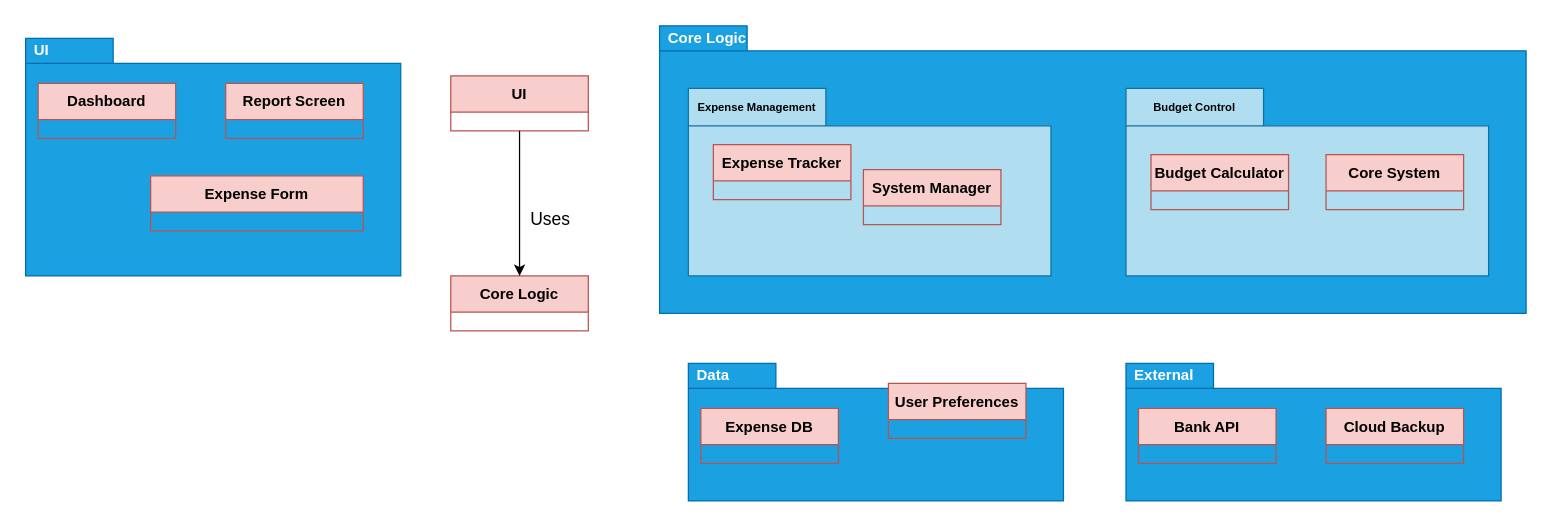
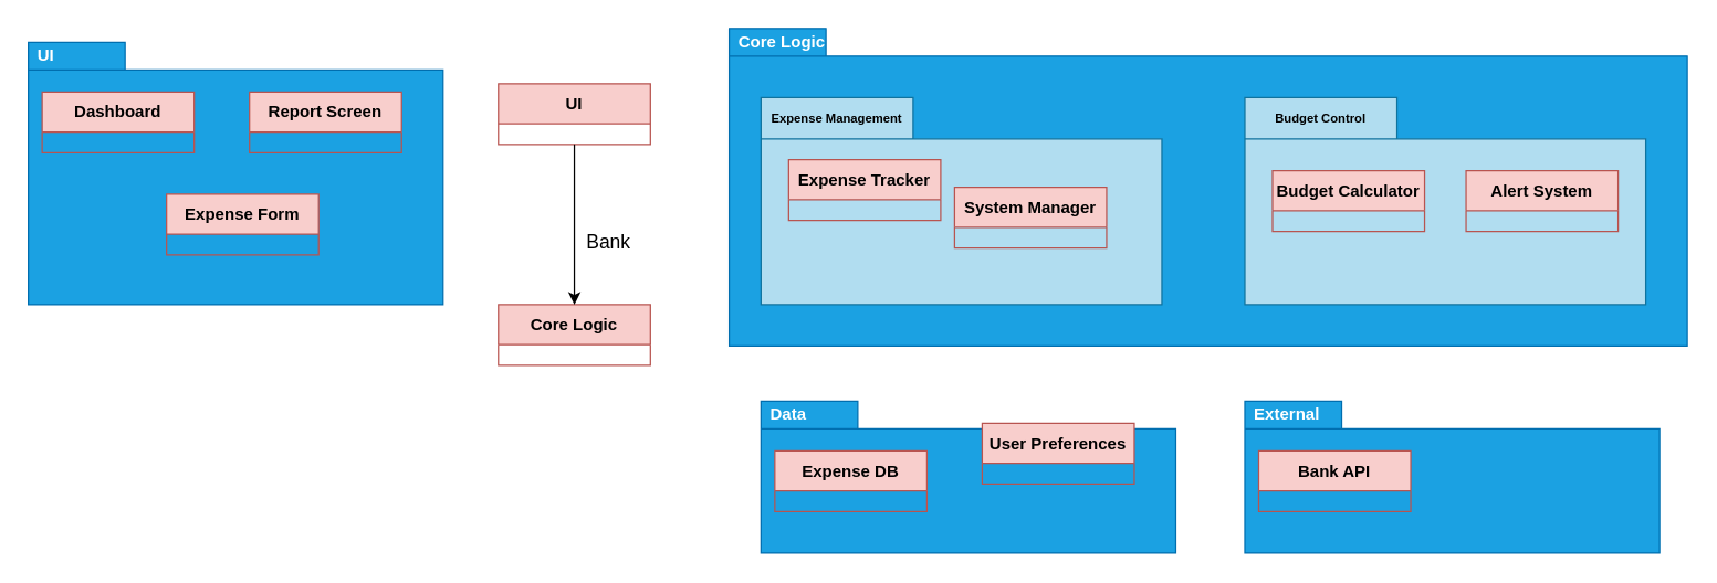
  <mxCell id="0" />
  <mxCell id="1" parent="0" />
  <mxCell id="2" value="UI" style="shape=folder;xSize=90;align=left;spacingLeft=10;align=left;verticalAlign=top;spacingLeft=5;spacingTop=-4;tabWidth=70;tabHeight=20;tabPosition=left;html=1;recursiveResize=0;fillColor=#1ba1e2;fontColor=#ffffff;strokeColor=#006EAF;fontStyle=1" vertex="1" parent="1"><mxGeometry x="20" y="30" width="300" height="190" as="geometry" /></mxCell>
  <mxCell id="3" value="Dashboard" style="swimlane;fontStyle=1;align=center;verticalAlign=middle;childLayout=stackLayout;horizontal=1;startSize=29;horizontalStack=0;resizeParent=1;resizeParentMax=0;resizeLast=0;collapsible=0;marginBottom=0;html=1;whiteSpace=wrap;fillColor=#f8cecc;strokeColor=#b85450;" vertex="1" parent="2"><mxGeometry x="10" y="36" width="110" height="44" as="geometry" /></mxCell>
  <mxCell id="4" value="Report Screen" style="swimlane;fontStyle=1;align=center;verticalAlign=middle;childLayout=stackLayout;horizontal=1;startSize=29;horizontalStack=0;resizeParent=1;resizeParentMax=0;resizeLast=0;collapsible=0;marginBottom=0;html=1;whiteSpace=wrap;fillColor=#f8cecc;strokeColor=#b85450;" vertex="1" parent="2"><mxGeometry x="160" y="36" width="110" height="44" as="geometry" /></mxCell>
- <mxCell id="5" value="Expense Form" style="swimlane;fontStyle=1;align=center;verticalAlign=middle;childLayout=stackLayout;horizontal=1;startSize=29;horizontalStack=0;resizeParent=1;resizeParentMax=0;resizeLast=0;collapsible=0;marginBottom=0;html=1;whiteSpace=wrap;fillColor=#f8cecc;strokeColor=#b85450;" vertex="1" parent="2"><mxGeometry x="100" y="110" width="170" height="44" as="geometry" /></mxCell>
+ <mxCell id="5" value="Expense Form" style="swimlane;fontStyle=1;align=center;verticalAlign=middle;childLayout=stackLayout;horizontal=1;startSize=29;horizontalStack=0;resizeParent=1;resizeParentMax=0;resizeLast=0;collapsible=0;marginBottom=0;html=1;whiteSpace=wrap;fillColor=#f8cecc;strokeColor=#b85450;" vertex="1" parent="2"><mxGeometry x="100" y="110" width="110" height="44" as="geometry" /></mxCell>
  <mxCell id="6" value="Core Logic" style="shape=folder;xSize=90;align=left;spacingLeft=10;align=left;verticalAlign=top;spacingLeft=5;spacingTop=-4;tabWidth=70;tabHeight=20;tabPosition=left;html=1;recursiveResize=0;fillColor=#1ba1e2;fontColor=#ffffff;strokeColor=#006EAF;fontStyle=1" vertex="1" parent="1"><mxGeometry x="527" y="20" width="693" height="230" as="geometry" /></mxCell>
  <mxCell id="7" value="&lt;font style=&quot;font-size: 9px;&quot;&gt;Expense Management&lt;/font&gt;" style="shape=folder;fontStyle=1;tabWidth=110;tabHeight=30;tabPosition=left;html=1;boundedLbl=1;labelInHeader=1;container=1;collapsible=0;whiteSpace=wrap;fillColor=#b1ddf0;strokeColor=#10739e;" vertex="1" parent="1"><mxGeometry x="550" y="70" width="290" height="150" as="geometry" /></mxCell>
  <mxCell id="8" value="" style="html=1;strokeColor=none;resizeWidth=1;resizeHeight=1;fillColor=none;part=1;connectable=0;allowArrows=0;deletable=0;whiteSpace=wrap;" vertex="1" parent="7"><mxGeometry width="290.0" height="105" relative="1" as="geometry"><mxPoint y="30" as="offset" /></mxGeometry></mxCell>
  <mxCell id="9" value="Expense Tracker" style="swimlane;fontStyle=1;align=center;verticalAlign=middle;childLayout=stackLayout;horizontal=1;startSize=29;horizontalStack=0;resizeParent=1;resizeParentMax=0;resizeLast=0;collapsible=0;marginBottom=0;html=1;whiteSpace=wrap;fillColor=#f8cecc;strokeColor=#b85450;" vertex="1" parent="7"><mxGeometry x="20" y="45" width="110" height="44" as="geometry" /></mxCell>
  <mxCell id="10" value="&lt;font style=&quot;font-size: 9px;&quot;&gt;Budget Control&lt;/font&gt;" style="shape=folder;fontStyle=1;tabWidth=110;tabHeight=30;tabPosition=left;html=1;boundedLbl=1;labelInHeader=1;container=1;collapsible=0;whiteSpace=wrap;fillColor=#b1ddf0;strokeColor=#10739e;" vertex="1" parent="1"><mxGeometry x="900" y="70" width="290" height="150" as="geometry" /></mxCell>
  <mxCell id="11" value="" style="html=1;strokeColor=none;resizeWidth=1;resizeHeight=1;fillColor=none;part=1;connectable=0;allowArrows=0;deletable=0;whiteSpace=wrap;" vertex="1" parent="10"><mxGeometry width="290.0" height="105" relative="1" as="geometry"><mxPoint y="30" as="offset" /></mxGeometry></mxCell>
  <mxCell id="12" value="Budget Calculator" style="swimlane;fontStyle=1;align=center;verticalAlign=middle;childLayout=stackLayout;horizontal=1;startSize=29;horizontalStack=0;resizeParent=1;resizeParentMax=0;resizeLast=0;collapsible=0;marginBottom=0;html=1;whiteSpace=wrap;fillColor=#f8cecc;strokeColor=#b85450;" vertex="1" parent="10"><mxGeometry x="20" y="53" width="110" height="44" as="geometry" /></mxCell>
- <mxCell id="13" value="Core System" style="swimlane;fontStyle=1;align=center;verticalAlign=middle;childLayout=stackLayout;horizontal=1;startSize=29;horizontalStack=0;resizeParent=1;resizeParentMax=0;resizeLast=0;collapsible=0;marginBottom=0;html=1;whiteSpace=wrap;fillColor=#f8cecc;strokeColor=#b85450;" vertex="1" parent="10"><mxGeometry x="160" y="53" width="110" height="44" as="geometry" /></mxCell>
+ <mxCell id="13" value="Alert System" style="swimlane;fontStyle=1;align=center;verticalAlign=middle;childLayout=stackLayout;horizontal=1;startSize=29;horizontalStack=0;resizeParent=1;resizeParentMax=0;resizeLast=0;collapsible=0;marginBottom=0;html=1;whiteSpace=wrap;fillColor=#f8cecc;strokeColor=#b85450;" vertex="1" parent="10"><mxGeometry x="160" y="53" width="110" height="44" as="geometry" /></mxCell>
  <mxCell id="14" value="System Manager" style="swimlane;fontStyle=1;align=center;verticalAlign=middle;childLayout=stackLayout;horizontal=1;startSize=29;horizontalStack=0;resizeParent=1;resizeParentMax=0;resizeLast=0;collapsible=0;marginBottom=0;html=1;whiteSpace=wrap;fillColor=#f8cecc;strokeColor=#b85450;" vertex="1" parent="1"><mxGeometry x="690" y="135" width="110" height="44" as="geometry" /></mxCell>
  <mxCell id="15" value="Data" style="shape=folder;xSize=90;align=left;spacingLeft=10;align=left;verticalAlign=top;spacingLeft=5;spacingTop=-4;tabWidth=70;tabHeight=20;tabPosition=left;html=1;recursiveResize=0;fillColor=#1ba1e2;fontColor=#ffffff;strokeColor=#006EAF;fontStyle=1" vertex="1" parent="1"><mxGeometry x="550" y="290" width="300" height="110" as="geometry" /></mxCell>
  <mxCell id="16" value="Expense DB" style="swimlane;fontStyle=1;align=center;verticalAlign=middle;childLayout=stackLayout;horizontal=1;startSize=29;horizontalStack=0;resizeParent=1;resizeParentMax=0;resizeLast=0;collapsible=0;marginBottom=0;html=1;whiteSpace=wrap;fillColor=#f8cecc;strokeColor=#b85450;" vertex="1" parent="15"><mxGeometry x="10" y="36" width="110" height="44" as="geometry" /></mxCell>
  <mxCell id="17" value="User Preferences" style="swimlane;fontStyle=1;align=center;verticalAlign=middle;childLayout=stackLayout;horizontal=1;startSize=29;horizontalStack=0;resizeParent=1;resizeParentMax=0;resizeLast=0;collapsible=0;marginBottom=0;html=1;whiteSpace=wrap;fillColor=#f8cecc;strokeColor=#b85450;" vertex="1" parent="15"><mxGeometry x="160" y="16" width="110" height="44" as="geometry" /></mxCell>
  <mxCell id="18" value="External" style="shape=folder;xSize=90;align=left;spacingLeft=10;align=left;verticalAlign=top;spacingLeft=5;spacingTop=-4;tabWidth=70;tabHeight=20;tabPosition=left;html=1;recursiveResize=0;fillColor=#1ba1e2;fontColor=#ffffff;strokeColor=#006EAF;fontStyle=1" vertex="1" parent="1"><mxGeometry x="900" y="290" width="300" height="110" as="geometry" /></mxCell>
  <mxCell id="19" value="Bank API" style="swimlane;fontStyle=1;align=center;verticalAlign=middle;childLayout=stackLayout;horizontal=1;startSize=29;horizontalStack=0;resizeParent=1;resizeParentMax=0;resizeLast=0;collapsible=0;marginBottom=0;html=1;whiteSpace=wrap;fillColor=#f8cecc;strokeColor=#b85450;" vertex="1" parent="18"><mxGeometry x="10" y="36" width="110" height="44" as="geometry" /></mxCell>
- <mxCell id="20" value="Cloud Backup" style="swimlane;fontStyle=1;align=center;verticalAlign=middle;childLayout=stackLayout;horizontal=1;startSize=29;horizontalStack=0;resizeParent=1;resizeParentMax=0;resizeLast=0;collapsible=0;marginBottom=0;html=1;whiteSpace=wrap;fillColor=#f8cecc;strokeColor=#b85450;" vertex="1" parent="18"><mxGeometry x="160" y="36" width="110" height="44" as="geometry" /></mxCell>
  <mxCell id="21" value="UI" style="swimlane;fontStyle=1;align=center;verticalAlign=middle;childLayout=stackLayout;horizontal=1;startSize=29;horizontalStack=0;resizeParent=1;resizeParentMax=0;resizeLast=0;collapsible=0;marginBottom=0;html=1;whiteSpace=wrap;fillColor=#f8cecc;strokeColor=#b85450;" vertex="1" parent="1"><mxGeometry x="360" y="60" width="110" height="44" as="geometry" /></mxCell>
  <mxCell id="22" value="Core Logic" style="swimlane;fontStyle=1;align=center;verticalAlign=middle;childLayout=stackLayout;horizontal=1;startSize=29;horizontalStack=0;resizeParent=1;resizeParentMax=0;resizeLast=0;collapsible=0;marginBottom=0;html=1;whiteSpace=wrap;fillColor=#f8cecc;strokeColor=#b85450;" vertex="1" parent="1"><mxGeometry x="360" y="220" width="110" height="44" as="geometry" /></mxCell>
  <mxCell id="23" value="" style="endArrow=classic;html=1;rounded=0;exitX=0.5;exitY=1;exitDx=0;exitDy=0;entryX=0.5;entryY=0;entryDx=0;entryDy=0;" edge="1" parent="1" source="21" target="22"><mxGeometry width="50" height="50" relative="1" as="geometry"><mxPoint x="760" y="300" as="sourcePoint" /><mxPoint x="810" y="250" as="targetPoint" /></mxGeometry></mxCell>
- <mxCell id="24" value="&lt;font style=&quot;font-size: 14px;&quot;&gt;Uses&lt;/font&gt;" style="text;html=1;align=center;verticalAlign=middle;whiteSpace=wrap;rounded=0;" vertex="1" parent="1"><mxGeometry x="410" y="160" width="60" height="30" as="geometry" /></mxCell>
+ <mxCell id="24" value="&lt;font style=&quot;font-size: 14px;&quot;&gt;Bank&lt;/font&gt;" style="text;html=1;align=center;verticalAlign=middle;whiteSpace=wrap;rounded=0;" vertex="1" parent="1"><mxGeometry x="410" y="160" width="60" height="30" as="geometry" /></mxCell>
